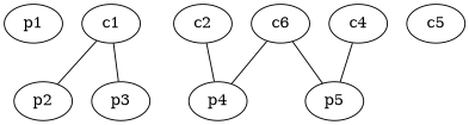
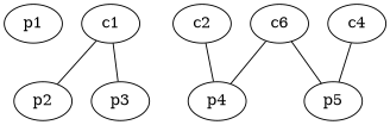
  graph {
    edge [value=1]
    p1
    c1
    p2
    p3
    c2
    p4
    n7 [label=c6]
    p5
    c4
-   c5
    c1 -- p2
    c1 -- p3 [value=2]
    c2 -- p4
    n7 -- p4 [value=2]
    n7 -- p5
    c4 -- p5
  }
